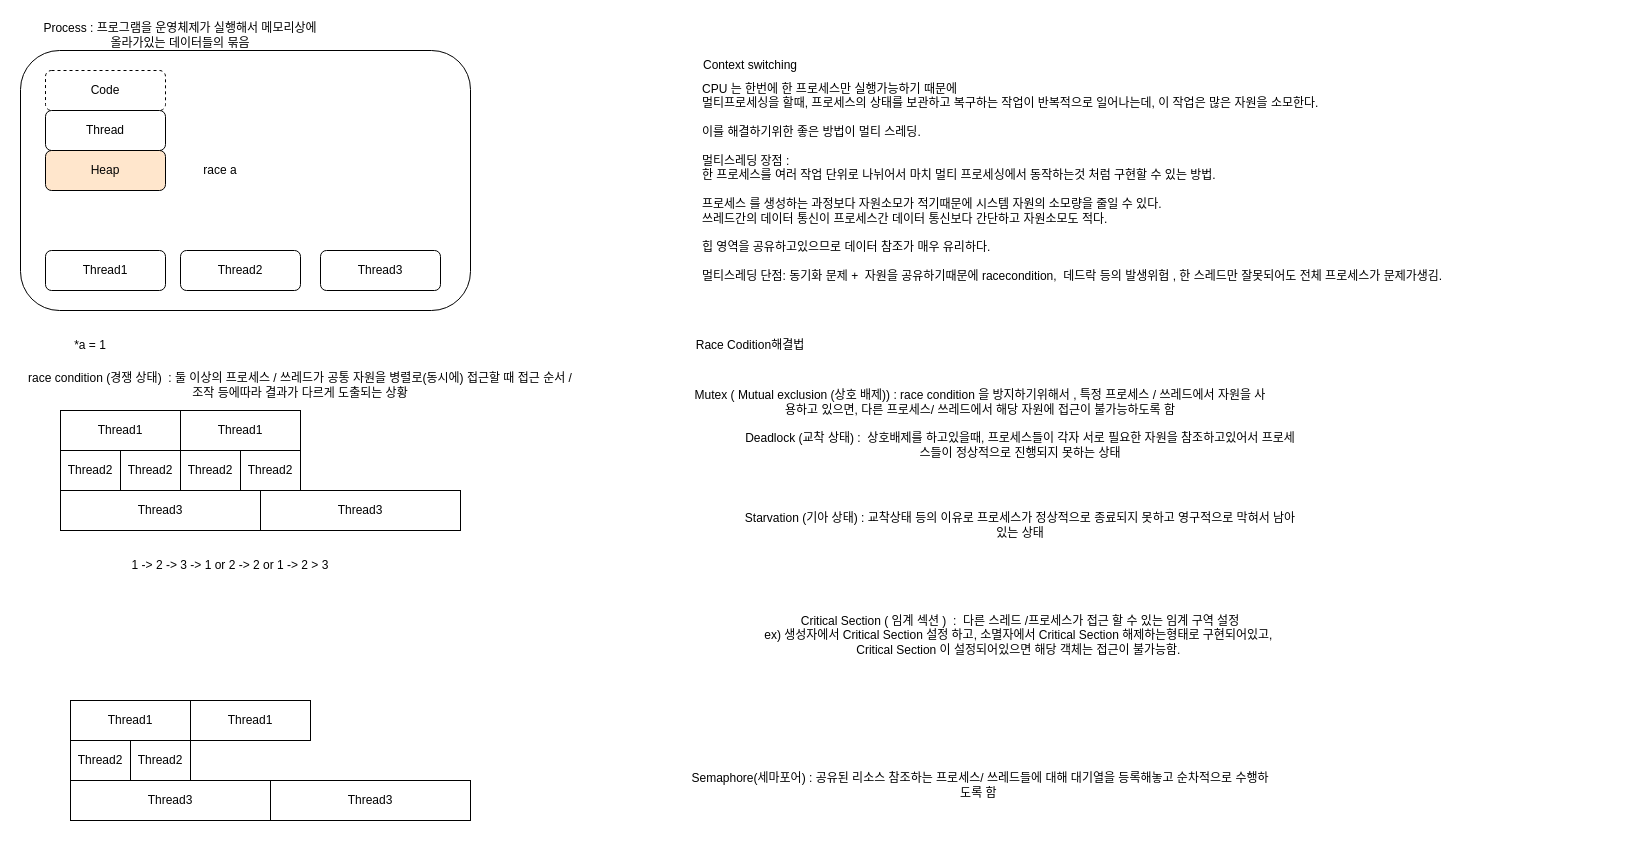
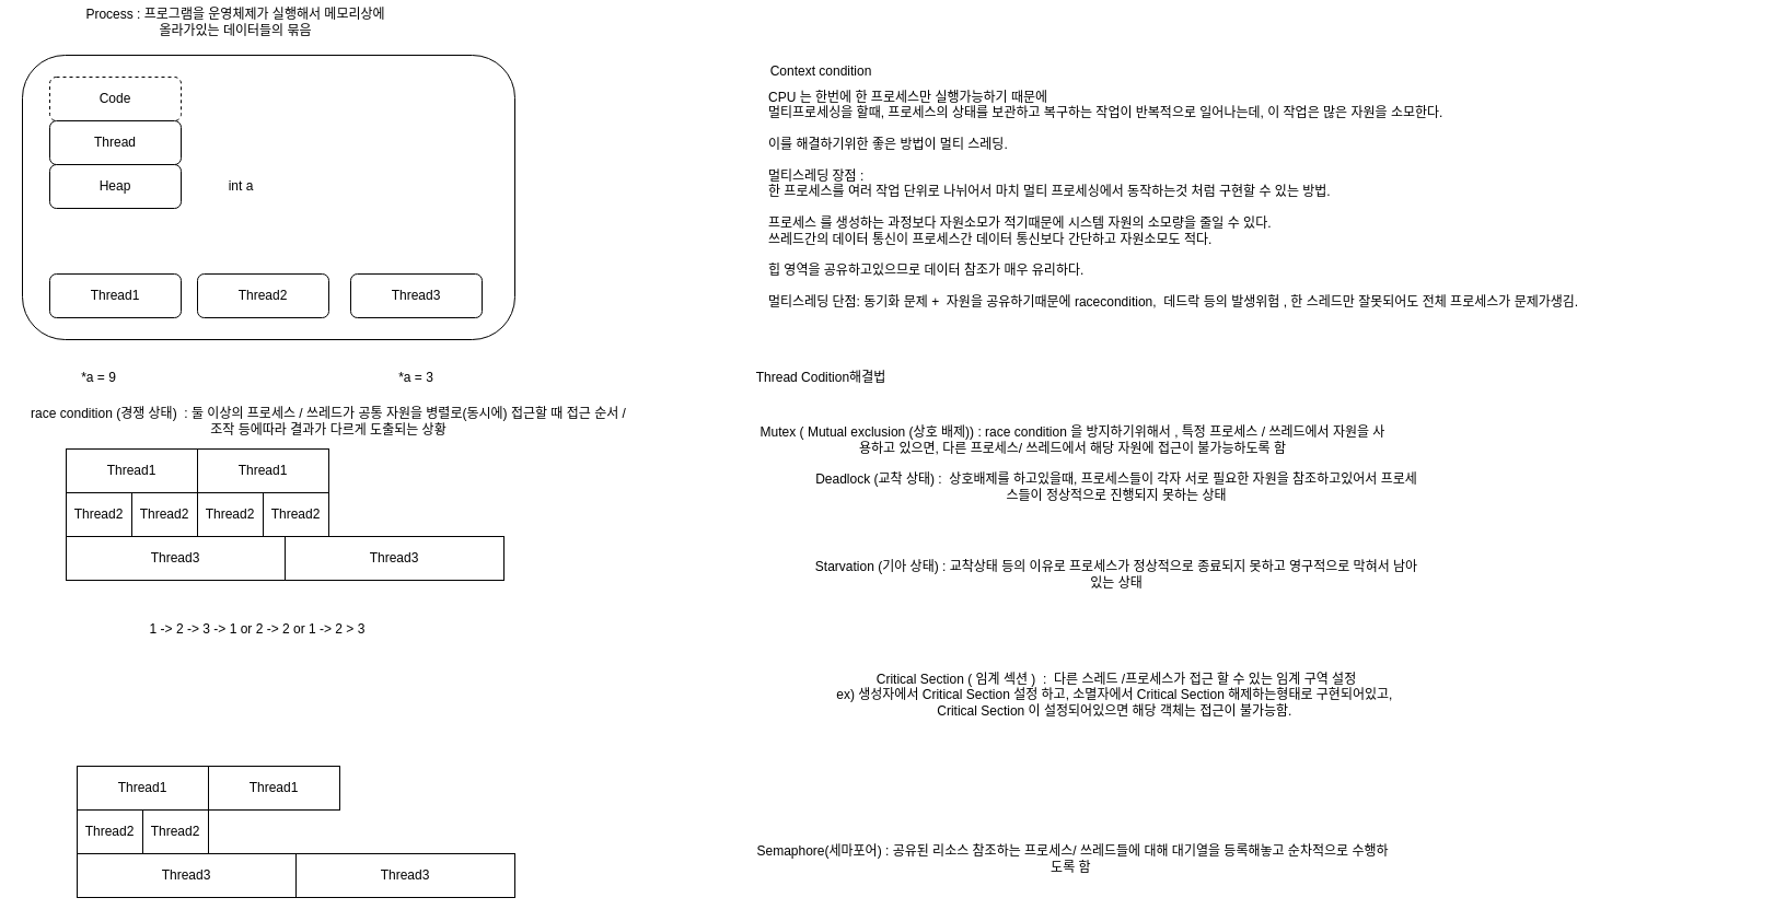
  <mxCell id="0" />
  <mxCell id="1" parent="0" />
  <mxCell id="2" value="" style="rounded=1;whiteSpace=wrap;html=1;" vertex="1" parent="1"><mxGeometry x="20" y="50" width="450" height="260" as="geometry" /></mxCell>
  <mxCell id="3" value="Code" style="rounded=1;whiteSpace=wrap;html=1;dashed=1;" vertex="1" parent="1"><mxGeometry x="45" y="70" width="120" height="40" as="geometry" /></mxCell>
  <mxCell id="4" value="Thread" style="rounded=1;whiteSpace=wrap;html=1;" vertex="1" parent="1"><mxGeometry x="45" y="110" width="120" height="40" as="geometry" /></mxCell>
- <mxCell id="5" value="Heap" style="rounded=1;whiteSpace=wrap;html=1;fillColor=#ffe6cc;" vertex="1" parent="1"><mxGeometry x="45" y="150" width="120" height="40" as="geometry" /></mxCell>
+ <mxCell id="5" value="Heap" style="rounded=1;whiteSpace=wrap;html=1;" vertex="1" parent="1"><mxGeometry x="45" y="150" width="120" height="40" as="geometry" /></mxCell>
  <mxCell id="6" value="Thread1" style="rounded=1;whiteSpace=wrap;html=1;" vertex="1" parent="1"><mxGeometry x="45" y="250" width="120" height="40" as="geometry" /></mxCell>
  <mxCell id="7" value="Thread2" style="rounded=1;whiteSpace=wrap;html=1;" vertex="1" parent="1"><mxGeometry x="180" y="250" width="120" height="40" as="geometry" /></mxCell>
- <mxCell id="8" value="Process : 프로그램을 운영체제가 실행해서 메모리상에 올라가있는 데이터들의 묶음" style="text;html=1;strokeColor=none;fillColor=none;align=center;verticalAlign=middle;whiteSpace=wrap;rounded=0;" vertex="1" parent="1"><mxGeometry x="40" y="20" width="280" height="30" as="geometry" /></mxCell>
+ <mxCell id="8" value="Process : 프로그램을 운영체제가 실행해서 메모리상에 올라가있는 데이터들의 묶음" style="text;html=1;strokeColor=none;fillColor=none;align=center;verticalAlign=middle;whiteSpace=wrap;rounded=0;" vertex="1" parent="1"><mxGeometry x="75" y="5" width="280" height="30" as="geometry" /></mxCell>
  <mxCell id="9" value="Thread3" style="rounded=1;whiteSpace=wrap;html=1;" vertex="1" parent="1"><mxGeometry x="320" y="250" width="120" height="40" as="geometry" /></mxCell>
- <mxCell id="10" value="race a" style="text;html=1;strokeColor=none;fillColor=none;align=center;verticalAlign=middle;whiteSpace=wrap;rounded=0;" vertex="1" parent="1"><mxGeometry x="190" y="155" width="60" height="30" as="geometry" /></mxCell>
- <mxCell id="11" value="*a = 1" style="text;html=1;strokeColor=none;fillColor=none;align=center;verticalAlign=middle;whiteSpace=wrap;rounded=0;" vertex="1" parent="1"><mxGeometry x="60" y="330" width="60" height="30" as="geometry" /></mxCell>
+ <mxCell id="10" value="int a" style="text;html=1;strokeColor=none;fillColor=none;align=center;verticalAlign=middle;whiteSpace=wrap;rounded=0;" vertex="1" parent="1"><mxGeometry x="190" y="155" width="60" height="30" as="geometry" /></mxCell>
+ <mxCell id="11" value="*a = 9" style="text;html=1;strokeColor=none;fillColor=none;align=center;verticalAlign=middle;whiteSpace=wrap;rounded=0;" vertex="1" parent="1"><mxGeometry x="60" y="330" width="60" height="30" as="geometry" /></mxCell>
+ <mxCell id="12" value="*a = 3" style="text;html=1;strokeColor=none;fillColor=none;align=center;verticalAlign=middle;whiteSpace=wrap;rounded=0;" vertex="1" parent="1"><mxGeometry x="350" y="330" width="60" height="30" as="geometry" /></mxCell>
  <mxCell id="13" value="Thread1" style="rounded=0;whiteSpace=wrap;html=1;" vertex="1" parent="1"><mxGeometry x="60" y="410" width="120" height="40" as="geometry" /></mxCell>
  <mxCell id="14" value="Thread1" style="rounded=0;whiteSpace=wrap;html=1;" vertex="1" parent="1"><mxGeometry x="180" y="410" width="120" height="40" as="geometry" /></mxCell>
  <mxCell id="15" value="Thread2" style="rounded=0;whiteSpace=wrap;html=1;" vertex="1" parent="1"><mxGeometry x="60" y="450" width="60" height="40" as="geometry" /></mxCell>
  <mxCell id="16" value="Thread2" style="rounded=0;whiteSpace=wrap;html=1;" vertex="1" parent="1"><mxGeometry x="120" y="450" width="60" height="40" as="geometry" /></mxCell>
  <mxCell id="17" value="Thread3" style="rounded=0;whiteSpace=wrap;html=1;" vertex="1" parent="1"><mxGeometry x="60" y="490" width="200" height="40" as="geometry" /></mxCell>
  <mxCell id="18" value="Thread2" style="rounded=0;whiteSpace=wrap;html=1;" vertex="1" parent="1"><mxGeometry x="180" y="450" width="60" height="40" as="geometry" /></mxCell>
  <mxCell id="19" value="Thread2" style="rounded=0;whiteSpace=wrap;html=1;" vertex="1" parent="1"><mxGeometry x="240" y="450" width="60" height="40" as="geometry" /></mxCell>
- <mxCell id="20" value="1 -&amp;gt; 2 -&amp;gt; 3 -&amp;gt; 1 or 2 -&amp;gt; 2 or 1 -&amp;gt; 2 &amp;gt; 3" style="text;html=1;strokeColor=none;fillColor=none;align=center;verticalAlign=middle;whiteSpace=wrap;rounded=0;" vertex="1" parent="1"><mxGeometry x="50" y="550" width="360" height="30" as="geometry" /></mxCell>
+ <mxCell id="20" value="1 -&amp;gt; 2 -&amp;gt; 3 -&amp;gt; 1 or 2 -&amp;gt; 2 or 1 -&amp;gt; 2 &amp;gt; 3" style="text;html=1;strokeColor=none;fillColor=none;align=center;verticalAlign=middle;whiteSpace=wrap;rounded=0;" vertex="1" parent="1"><mxGeometry x="55" y="560" width="360" height="30" as="geometry" /></mxCell>
  <mxCell id="21" value="Thread3" style="rounded=0;whiteSpace=wrap;html=1;" vertex="1" parent="1"><mxGeometry x="260" y="490" width="200" height="40" as="geometry" /></mxCell>
  <mxCell id="22" value="Thread1" style="rounded=0;whiteSpace=wrap;html=1;" vertex="1" parent="1"><mxGeometry x="70" y="700" width="120" height="40" as="geometry" /></mxCell>
  <mxCell id="23" value="Thread2" style="rounded=0;whiteSpace=wrap;html=1;" vertex="1" parent="1"><mxGeometry x="70" y="740" width="60" height="40" as="geometry" /></mxCell>
  <mxCell id="24" value="Thread3" style="rounded=0;whiteSpace=wrap;html=1;" vertex="1" parent="1"><mxGeometry x="70" y="780" width="200" height="40" as="geometry" /></mxCell>
  <mxCell id="25" value="Thread1" style="rounded=0;whiteSpace=wrap;html=1;" vertex="1" parent="1"><mxGeometry x="190" y="700" width="120" height="40" as="geometry" /></mxCell>
  <mxCell id="26" value="Thread2" style="rounded=0;whiteSpace=wrap;html=1;" vertex="1" parent="1"><mxGeometry x="130" y="740" width="60" height="40" as="geometry" /></mxCell>
  <mxCell id="27" value="Thread3" style="rounded=0;whiteSpace=wrap;html=1;" vertex="1" parent="1"><mxGeometry x="270" y="780" width="200" height="40" as="geometry" /></mxCell>
  <mxCell id="28" value="race condition (경쟁 상태)&amp;nbsp; : 둘 이상의 프로세스 / 쓰레드가 공통 자원을 병렬로(동시에) 접근할 때 접근 순서 / 조작 등에따라 결과가 다르게 도출되는 상황" style="text;html=1;strokeColor=none;fillColor=none;align=center;verticalAlign=middle;whiteSpace=wrap;rounded=0;" vertex="1" parent="1"><mxGeometry x="20" y="370" width="560" height="30" as="geometry" /></mxCell>
  <mxCell id="29" value="&lt;br&gt;Mutex ( Mutual exclusion (상호 배제)) : race condition 을 방지하기위해서 , 특정 프로세스 / 쓰레드에서 자원을 사용하고 있으면, 다른 프로세스/ 쓰레드에서 해당 자원에 접근이 불가능하도록 함" style="text;html=1;strokeColor=none;fillColor=none;align=center;verticalAlign=middle;whiteSpace=wrap;rounded=0;" vertex="1" parent="1"><mxGeometry x="690" y="370" width="580" height="50" as="geometry" /></mxCell>
- <mxCell id="30" value="Race Codition해결법" style="text;html=1;strokeColor=none;fillColor=none;align=center;verticalAlign=middle;whiteSpace=wrap;rounded=0;" vertex="1" parent="1"><mxGeometry x="650" y="330" width="200" height="30" as="geometry" /></mxCell>
+ <mxCell id="30" value="Thread Codition해결법" style="text;html=1;strokeColor=none;fillColor=none;align=center;verticalAlign=middle;whiteSpace=wrap;rounded=0;" vertex="1" parent="1"><mxGeometry x="650" y="330" width="200" height="30" as="geometry" /></mxCell>
  <mxCell id="31" value="Deadlock (교착 상태) :&amp;nbsp; 상호배제를 하고있을때, 프로세스들이 각자 서로 필요한 자원을 참조하고있어서 프로세스들이 정상적으로 진행되지 못하는 상태" style="text;html=1;strokeColor=none;fillColor=none;align=center;verticalAlign=middle;whiteSpace=wrap;rounded=0;" vertex="1" parent="1"><mxGeometry x="740" y="430" width="560" height="30" as="geometry" /></mxCell>
  <mxCell id="32" value="Starvation (기아 상태) : 교착상태 등의 이유로 프로세스가 정상적으로 종료되지 못하고 영구적으로 막혀서 남아있는 상태" style="text;html=1;strokeColor=none;fillColor=none;align=center;verticalAlign=middle;whiteSpace=wrap;rounded=0;" vertex="1" parent="1"><mxGeometry x="740" y="510" width="560" height="30" as="geometry" /></mxCell>
  <mxCell id="33" value="Critical Section ( 임계 섹션 )&amp;nbsp; :&amp;nbsp; 다른 스레드 /프로세스가 접근 할 수 있는 임계 구역 설정&lt;br&gt;ex) 생성자에서 Critical Section 설정 하고, 소멸자에서 Critical Section 해제하는형태로 구현되어있고,&amp;nbsp;&lt;br&gt;Critical Section 이 설정되어있으면 해당 객체는 접근이 불가능함.&amp;nbsp;" style="text;html=1;strokeColor=none;fillColor=none;align=center;verticalAlign=middle;whiteSpace=wrap;rounded=0;" vertex="1" parent="1"><mxGeometry x="740" y="600" width="560" height="70" as="geometry" /></mxCell>
  <mxCell id="34" value="Semaphore(세마포어) : 공유된 리소스 참조하는 프로세스/ 쓰레드들에 대해 대기열을 등록해놓고 순차적으로 수행하도록 함&amp;nbsp;" style="text;html=1;strokeColor=none;fillColor=none;align=center;verticalAlign=middle;whiteSpace=wrap;rounded=0;" vertex="1" parent="1"><mxGeometry x="690" y="760" width="580" height="50" as="geometry" /></mxCell>
- <mxCell id="35" value="Context switching" style="text;html=1;strokeColor=none;fillColor=none;align=center;verticalAlign=middle;whiteSpace=wrap;rounded=0;" vertex="1" parent="1"><mxGeometry x="660" y="50" width="180" height="30" as="geometry" /></mxCell>
+ <mxCell id="35" value="Context condition" style="text;html=1;strokeColor=none;fillColor=none;align=center;verticalAlign=middle;whiteSpace=wrap;rounded=0;" vertex="1" parent="1"><mxGeometry x="660" y="50" width="180" height="30" as="geometry" /></mxCell>
  <mxCell id="36" value="CPU 는 한번에 한 프로세스만 실행가능하기 때문에&amp;nbsp;&lt;br&gt;멀티프로세싱을 할때, 프로세스의 상태를 보관하고 복구하는 작업이 반복적으로 일어나는데, 이 작업은 많은 자원을 소모한다.&lt;br&gt;&lt;br&gt;이를 해결하기위한 좋은 방법이 멀티 스레딩.&amp;nbsp;&lt;br&gt;&lt;br&gt;멀티스레딩 장점 :&amp;nbsp;&lt;br&gt;한 프로세스를 여러 작업 단위로 나뉘어서 마치 멀티 프로세싱에서 동작하는것 처럼 구현할 수 있는 방법.&amp;nbsp;&lt;br&gt;&lt;br&gt;프로세스 를 생성하는 과정보다 자원소모가 적기때문에 시스템 자원의 소모량을 줄일 수 있다.&lt;br&gt;쓰레드간의 데이터 통신이 프로세스간 데이터 통신보다 간단하고 자원소모도 적다.&amp;nbsp;&lt;br&gt;&lt;br&gt;힙 영역을 공유하고있으므로 데이터 참조가 매우 유리하다.&lt;br&gt;&lt;br&gt;멀티스레딩 단점: 동기화 문제 +&amp;nbsp; 자원을 공유하기때문에 racecondition,&amp;nbsp; 데드락 등의 발생위험 , 한 스레드만 잘못되어도 전체 프로세스가 문제가생김.&amp;nbsp;" style="text;html=1;strokeColor=none;fillColor=none;align=left;verticalAlign=top;whiteSpace=wrap;rounded=0;" vertex="1" parent="1"><mxGeometry x="700" y="75" width="910" height="210" as="geometry" /></mxCell>
